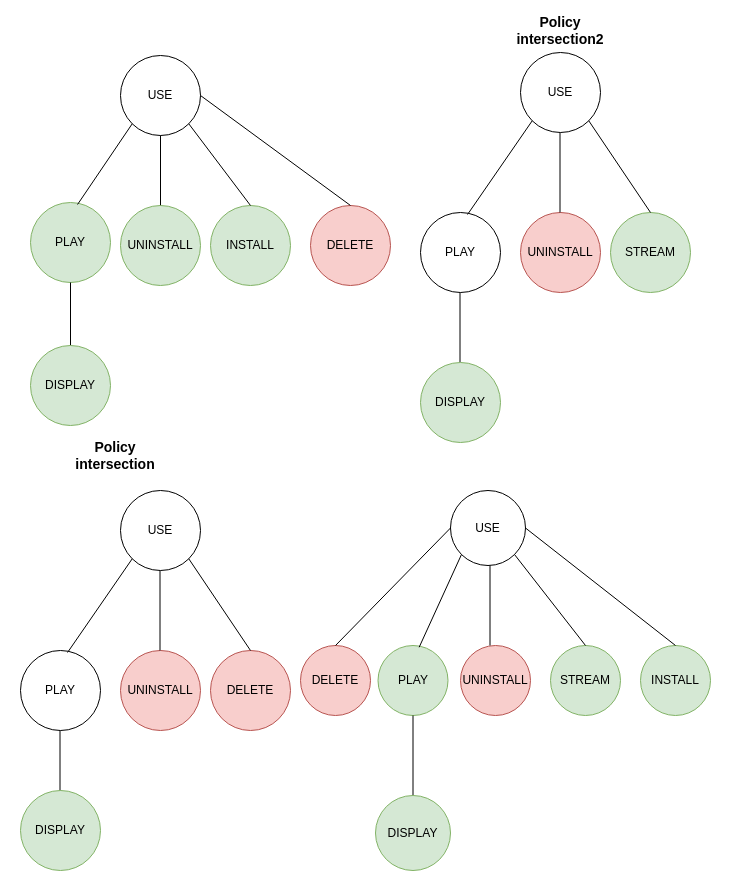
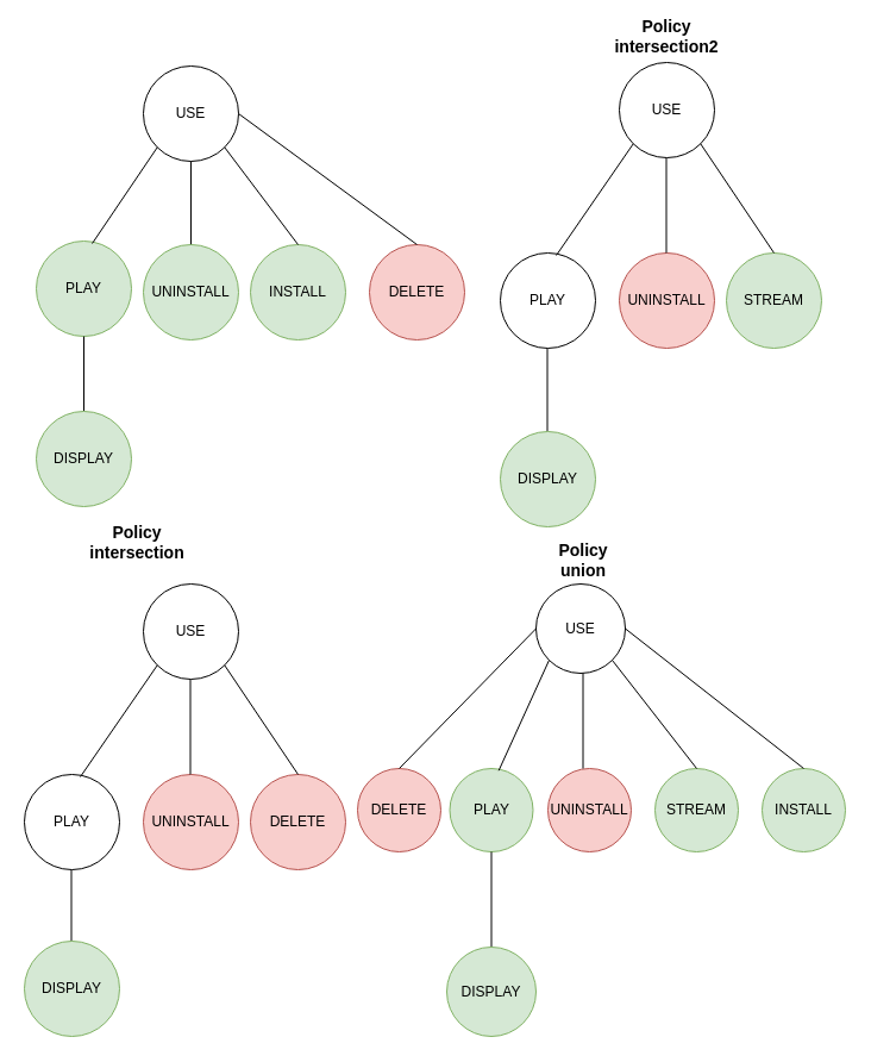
  <mxCell id="0" />
  <mxCell id="1" parent="0" />
  <mxCell id="2" value="USE" style="ellipse;whiteSpace=wrap;html=1;aspect=fixed;" vertex="1" parent="1"><mxGeometry x="120" y="55" width="80" height="80" as="geometry" /></mxCell>
  <mxCell id="3" value="PLAY" style="ellipse;whiteSpace=wrap;html=1;aspect=fixed;fillColor=#d5e8d4;strokeColor=#82b366;" vertex="1" parent="1"><mxGeometry x="30" y="202" width="80" height="80" as="geometry" /></mxCell>
  <mxCell id="4" value="DELETE" style="ellipse;whiteSpace=wrap;html=1;aspect=fixed;fillColor=#f8cecc;strokeColor=#b85450;" vertex="1" parent="1"><mxGeometry x="310" y="205" width="80" height="80" as="geometry" /></mxCell>
  <mxCell id="5" value="" style="endArrow=none;html=1;entryX=0;entryY=1;entryDx=0;entryDy=0;exitX=0.588;exitY=0.025;exitDx=0;exitDy=0;exitPerimeter=0;" edge="1" parent="1" source="3" target="2"><mxGeometry width="50" height="50" relative="1" as="geometry"><mxPoint x="210" y="315" as="sourcePoint" /><mxPoint x="260" y="265" as="targetPoint" /></mxGeometry></mxCell>
  <mxCell id="6" value="" style="endArrow=none;html=1;entryX=1;entryY=0.5;entryDx=0;entryDy=0;exitX=0.5;exitY=0;exitDx=0;exitDy=0;" edge="1" parent="1" source="4" target="2"><mxGeometry width="50" height="50" relative="1" as="geometry"><mxPoint x="97.04" y="217" as="sourcePoint" /><mxPoint x="141.716" y="133.284" as="targetPoint" /></mxGeometry></mxCell>
  <mxCell id="7" value="USE" style="ellipse;whiteSpace=wrap;html=1;aspect=fixed;" vertex="1" parent="1"><mxGeometry x="520" y="52" width="80" height="80" as="geometry" /></mxCell>
  <mxCell id="8" value="PLAY" style="ellipse;whiteSpace=wrap;html=1;aspect=fixed;" vertex="1" parent="1"><mxGeometry x="420" y="212" width="80" height="80" as="geometry" /></mxCell>
  <mxCell id="9" value="STREAM" style="ellipse;whiteSpace=wrap;html=1;aspect=fixed;fillColor=#d5e8d4;strokeColor=#82b366;" vertex="1" parent="1"><mxGeometry x="610" y="212" width="80" height="80" as="geometry" /></mxCell>
  <mxCell id="10" value="" style="endArrow=none;html=1;entryX=0;entryY=1;entryDx=0;entryDy=0;exitX=0.588;exitY=0.025;exitDx=0;exitDy=0;exitPerimeter=0;" edge="1" parent="1" source="8" target="7"><mxGeometry width="50" height="50" relative="1" as="geometry"><mxPoint x="610" y="312" as="sourcePoint" /><mxPoint x="660" y="262" as="targetPoint" /></mxGeometry></mxCell>
  <mxCell id="11" value="" style="endArrow=none;html=1;entryX=1;entryY=1;entryDx=0;entryDy=0;exitX=0.5;exitY=0;exitDx=0;exitDy=0;" edge="1" parent="1" source="9" target="7"><mxGeometry width="50" height="50" relative="1" as="geometry"><mxPoint x="497.04" y="214" as="sourcePoint" /><mxPoint x="541.716" y="130.284" as="targetPoint" /></mxGeometry></mxCell>
  <mxCell id="12" value="" style="endArrow=none;html=1;strokeWidth=1;entryX=0.5;entryY=1;entryDx=0;entryDy=0;exitX=0.5;exitY=0;exitDx=0;exitDy=0;" edge="1" parent="1" target="3" source="13"><mxGeometry width="50" height="50" relative="1" as="geometry"><mxPoint x="80" y="355" as="sourcePoint" /><mxPoint x="420" y="285" as="targetPoint" /></mxGeometry></mxCell>
  <mxCell id="13" value="DISPLAY" style="ellipse;whiteSpace=wrap;html=1;aspect=fixed;fillColor=#d5e8d4;strokeColor=#82b366;" vertex="1" parent="1"><mxGeometry x="30" y="345" width="80" height="80" as="geometry" /></mxCell>
  <mxCell id="14" value="" style="endArrow=none;html=1;strokeWidth=1;entryX=0.5;entryY=1;entryDx=0;entryDy=0;" edge="1" parent="1"><mxGeometry width="50" height="50" relative="1" as="geometry"><mxPoint x="459.5" y="362" as="sourcePoint" /><mxPoint x="459.5" y="292" as="targetPoint" /></mxGeometry></mxCell>
  <mxCell id="15" value="DISPLAY" style="ellipse;whiteSpace=wrap;html=1;aspect=fixed;fillColor=#d5e8d4;strokeColor=#82b366;" vertex="1" parent="1"><mxGeometry x="420" y="362" width="80" height="80" as="geometry" /></mxCell>
  <mxCell id="16" value="" style="endArrow=none;html=1;entryX=0.5;entryY=1;entryDx=0;entryDy=0;" edge="1" parent="1" target="2"><mxGeometry width="50" height="50" relative="1" as="geometry"><mxPoint x="160" y="215" as="sourcePoint" /><mxPoint x="190" y="165" as="targetPoint" /></mxGeometry></mxCell>
  <mxCell id="17" value="UNINSTALL" style="ellipse;whiteSpace=wrap;html=1;aspect=fixed;fillColor=#d5e8d4;strokeColor=#82b366;" vertex="1" parent="1"><mxGeometry x="120" y="205" width="80" height="80" as="geometry" /></mxCell>
  <mxCell id="18" value="INSTALL" style="ellipse;whiteSpace=wrap;html=1;aspect=fixed;fillColor=#d5e8d4;strokeColor=#82b366;" vertex="1" parent="1"><mxGeometry x="210" y="205" width="80" height="80" as="geometry" /></mxCell>
  <mxCell id="19" value="" style="endArrow=none;html=1;entryX=1;entryY=1;entryDx=0;entryDy=0;exitX=0.5;exitY=0;exitDx=0;exitDy=0;" edge="1" parent="1" source="18" target="2"><mxGeometry width="50" height="50" relative="1" as="geometry"><mxPoint x="190" y="195" as="sourcePoint" /><mxPoint x="240" y="145" as="targetPoint" /></mxGeometry></mxCell>
  <mxCell id="20" value="UNINSTALL" style="ellipse;whiteSpace=wrap;html=1;aspect=fixed;fillColor=#f8cecc;strokeColor=#b85450;" vertex="1" parent="1"><mxGeometry x="520" y="212" width="80" height="80" as="geometry" /></mxCell>
  <mxCell id="21" value="" style="endArrow=none;html=1;entryX=0.5;entryY=1;entryDx=0;entryDy=0;" edge="1" parent="1"><mxGeometry width="50" height="50" relative="1" as="geometry"><mxPoint x="559.5" y="212" as="sourcePoint" /><mxPoint x="559.5" y="132" as="targetPoint" /></mxGeometry></mxCell>
  <mxCell id="22" value="USE" style="ellipse;whiteSpace=wrap;html=1;aspect=fixed;" vertex="1" parent="1"><mxGeometry x="120" y="490" width="80" height="80" as="geometry" /></mxCell>
  <mxCell id="23" value="PLAY" style="ellipse;whiteSpace=wrap;html=1;aspect=fixed;" vertex="1" parent="1"><mxGeometry y="650" width="80" height="80" as="geometry" x="20" /></mxCell>
  <mxCell id="24" value="DELETE" style="ellipse;whiteSpace=wrap;html=1;aspect=fixed;fillColor=#f8cecc;strokeColor=#b85450;" vertex="1" parent="1"><mxGeometry x="210" y="650" width="80" height="80" as="geometry" /></mxCell>
  <mxCell id="25" value="" style="endArrow=none;html=1;entryX=0;entryY=1;entryDx=0;entryDy=0;exitX=0.588;exitY=0.025;exitDx=0;exitDy=0;exitPerimeter=0;" edge="1" parent="1" source="23" target="22"><mxGeometry width="50" height="50" relative="1" as="geometry"><mxPoint x="210" y="750" as="sourcePoint" /><mxPoint x="260" y="700" as="targetPoint" /></mxGeometry></mxCell>
  <mxCell id="26" value="" style="endArrow=none;html=1;entryX=1;entryY=1;entryDx=0;entryDy=0;exitX=0.5;exitY=0;exitDx=0;exitDy=0;" edge="1" parent="1" source="24" target="22"><mxGeometry width="50" height="50" relative="1" as="geometry"><mxPoint x="97.04" y="652" as="sourcePoint" /><mxPoint x="141.716" y="568.284" as="targetPoint" /></mxGeometry></mxCell>
  <mxCell id="27" value="" style="endArrow=none;html=1;strokeWidth=1;entryX=0.5;entryY=1;entryDx=0;entryDy=0;" edge="1" parent="1"><mxGeometry width="50" height="50" relative="1" as="geometry"><mxPoint x="59.5" y="800" as="sourcePoint" /><mxPoint x="59.5" y="730" as="targetPoint" /></mxGeometry></mxCell>
  <mxCell id="28" value="DISPLAY" style="ellipse;whiteSpace=wrap;html=1;aspect=fixed;fillColor=#d5e8d4;strokeColor=#82b366;" vertex="1" parent="1"><mxGeometry y="790" width="80" height="80" as="geometry" x="20" /></mxCell>
  <mxCell id="29" value="UNINSTALL" style="ellipse;whiteSpace=wrap;html=1;aspect=fixed;fillColor=#f8cecc;strokeColor=#b85450;" vertex="1" parent="1"><mxGeometry x="120" y="650" width="80" height="80" as="geometry" /></mxCell>
  <mxCell id="30" value="" style="endArrow=none;html=1;entryX=0.5;entryY=1;entryDx=0;entryDy=0;" edge="1" parent="1"><mxGeometry width="50" height="50" relative="1" as="geometry"><mxPoint x="159.5" y="650" as="sourcePoint" /><mxPoint x="159.5" y="570" as="targetPoint" /></mxGeometry></mxCell>
  <mxCell id="31" value="USE" style="ellipse;whiteSpace=wrap;html=1;aspect=fixed;" vertex="1" parent="1"><mxGeometry x="450" y="490" width="75" height="75" as="geometry" /></mxCell>
  <mxCell id="32" value="PLAY" style="ellipse;whiteSpace=wrap;html=1;aspect=fixed;fillColor=#d5e8d4;strokeColor=#82b366;" vertex="1" parent="1"><mxGeometry x="377.5" y="645" width="70" height="70" as="geometry" /></mxCell>
  <mxCell id="33" value="STREAM" style="ellipse;whiteSpace=wrap;html=1;aspect=fixed;fillColor=#d5e8d4;strokeColor=#82b366;" vertex="1" parent="1"><mxGeometry x="550" y="645" width="70" height="70" as="geometry" /></mxCell>
  <mxCell id="34" value="" style="endArrow=none;html=1;entryX=0;entryY=1;entryDx=0;entryDy=0;exitX=0.588;exitY=0.025;exitDx=0;exitDy=0;exitPerimeter=0;" edge="1" parent="1" source="32" target="31"><mxGeometry width="50" height="50" relative="1" as="geometry"><mxPoint x="540" y="745" as="sourcePoint" /><mxPoint x="590" y="695" as="targetPoint" /></mxGeometry></mxCell>
  <mxCell id="35" value="" style="endArrow=none;html=1;entryX=1;entryY=1;entryDx=0;entryDy=0;exitX=0.5;exitY=0;exitDx=0;exitDy=0;" edge="1" parent="1" source="33" target="31"><mxGeometry width="50" height="50" relative="1" as="geometry"><mxPoint x="427.04" y="647" as="sourcePoint" /><mxPoint x="471.716" y="563.284" as="targetPoint" /></mxGeometry></mxCell>
  <mxCell id="36" value="" style="endArrow=none;html=1;strokeWidth=1;entryX=0.5;entryY=1;entryDx=0;entryDy=0;exitX=0.5;exitY=0;exitDx=0;exitDy=0;" edge="1" parent="1" source="37" target="32"><mxGeometry width="50" height="50" relative="1" as="geometry"><mxPoint x="389.5" y="795" as="sourcePoint" /><mxPoint x="389.5" y="725" as="targetPoint" /></mxGeometry></mxCell>
  <mxCell id="37" value="DISPLAY" style="ellipse;whiteSpace=wrap;html=1;aspect=fixed;fillColor=#d5e8d4;strokeColor=#82b366;" vertex="1" parent="1"><mxGeometry x="375" y="795" width="75" height="75" as="geometry" /></mxCell>
  <mxCell id="38" value="UNINSTALL" style="ellipse;whiteSpace=wrap;html=1;aspect=fixed;fillColor=#f8cecc;strokeColor=#b85450;" vertex="1" parent="1"><mxGeometry x="460" y="645" width="70" height="70" as="geometry" /></mxCell>
  <mxCell id="39" value="" style="endArrow=none;html=1;entryX=0.5;entryY=1;entryDx=0;entryDy=0;" edge="1" parent="1"><mxGeometry width="50" height="50" relative="1" as="geometry"><mxPoint x="489.5" y="645" as="sourcePoint" /><mxPoint x="489.5" y="565" as="targetPoint" /></mxGeometry></mxCell>
  <mxCell id="40" value="INSTALL" style="ellipse;whiteSpace=wrap;html=1;aspect=fixed;fillColor=#d5e8d4;strokeColor=#82b366;" vertex="1" parent="1"><mxGeometry x="640" y="645" width="70" height="70" as="geometry" /></mxCell>
  <mxCell id="41" value="" style="endArrow=none;html=1;exitX=1;exitY=0.5;exitDx=0;exitDy=0;entryX=0.5;entryY=0;entryDx=0;entryDy=0;" edge="1" parent="1" source="31" target="40"><mxGeometry width="50" height="50" relative="1" as="geometry"><mxPoint x="650" y="625" as="sourcePoint" /><mxPoint x="700" y="575" as="targetPoint" /></mxGeometry></mxCell>
  <mxCell id="42" value="DELETE" style="ellipse;whiteSpace=wrap;html=1;aspect=fixed;fillColor=#f8cecc;strokeColor=#b85450;" vertex="1" parent="1"><mxGeometry x="300" y="645" width="70" height="70" as="geometry" /></mxCell>
  <mxCell id="43" value="" style="endArrow=none;html=1;entryX=0;entryY=0.5;entryDx=0;entryDy=0;exitX=0.5;exitY=0;exitDx=0;exitDy=0;" edge="1" parent="1" source="42" target="31"><mxGeometry width="50" height="50" relative="1" as="geometry"><mxPoint x="428.66" y="656.75" as="sourcePoint" /><mxPoint x="470.983" y="564.017" as="targetPoint" /></mxGeometry></mxCell>
  <mxCell id="44" value="&lt;b style=&quot;font-size: 14px&quot;&gt;Policy&lt;br&gt;intersection2&lt;/b&gt;" style="text;html=1;strokeColor=none;fillColor=none;align=center;verticalAlign=middle;whiteSpace=wrap;rounded=0;" vertex="1" parent="1"><mxGeometry x="540" y="20" width="40" height="20" as="geometry" /></mxCell>
  <mxCell id="45" value="&lt;b style=&quot;font-size: 14px&quot;&gt;Policy&lt;br&gt;intersection&lt;br&gt;&lt;/b&gt;" style="text;html=1;strokeColor=none;fillColor=none;align=center;verticalAlign=middle;whiteSpace=wrap;rounded=0;" vertex="1" parent="1"><mxGeometry x="95" y="445" width="40" height="20" as="geometry" /></mxCell>
+ <mxCell id="46" value="&lt;b style=&quot;font-size: 14px&quot;&gt;Policy&lt;br&gt;union&lt;br&gt;&lt;/b&gt;" style="text;html=1;strokeColor=none;fillColor=none;align=center;verticalAlign=middle;whiteSpace=wrap;rounded=0;" vertex="1" parent="1"><mxGeometry x="470" y="460" width="40" height="20" as="geometry" /></mxCell>
